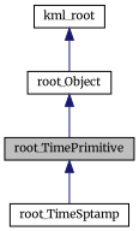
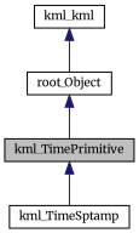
  digraph {
    fontname=Merriweather
    node [color=black fontname=Merriweather fontsize=10 shape=record]
    edge [color=midnightblue dir=back fontname=Merriweather fontsize=10 labelfontname=FreeSans labelfontsize=10 style=solid]
-   n1 [fillcolor=grey75 fontcolor=black height=0.2 label=root_TimePrimitive style=filled width=0.4]
-   n2 [height=0.2 label=root_TimeSptamp width=0.4]
+   n1 [fillcolor=grey75 fontcolor=black height=0.2 label=kml_TimePrimitive style=filled width=0.4]
+   n2 [height=0.2 label=kml_TimeSptamp width=0.4]
    n3 [height=0.2 label=root_Object width=0.4]
-   n4 [height=0.2 label=kml_root width=0.4]
+   n4 [height=0.2 label=kml_kml width=0.4]
    n1 -> n2
    n3 -> n1
    n4 -> n3
  }
